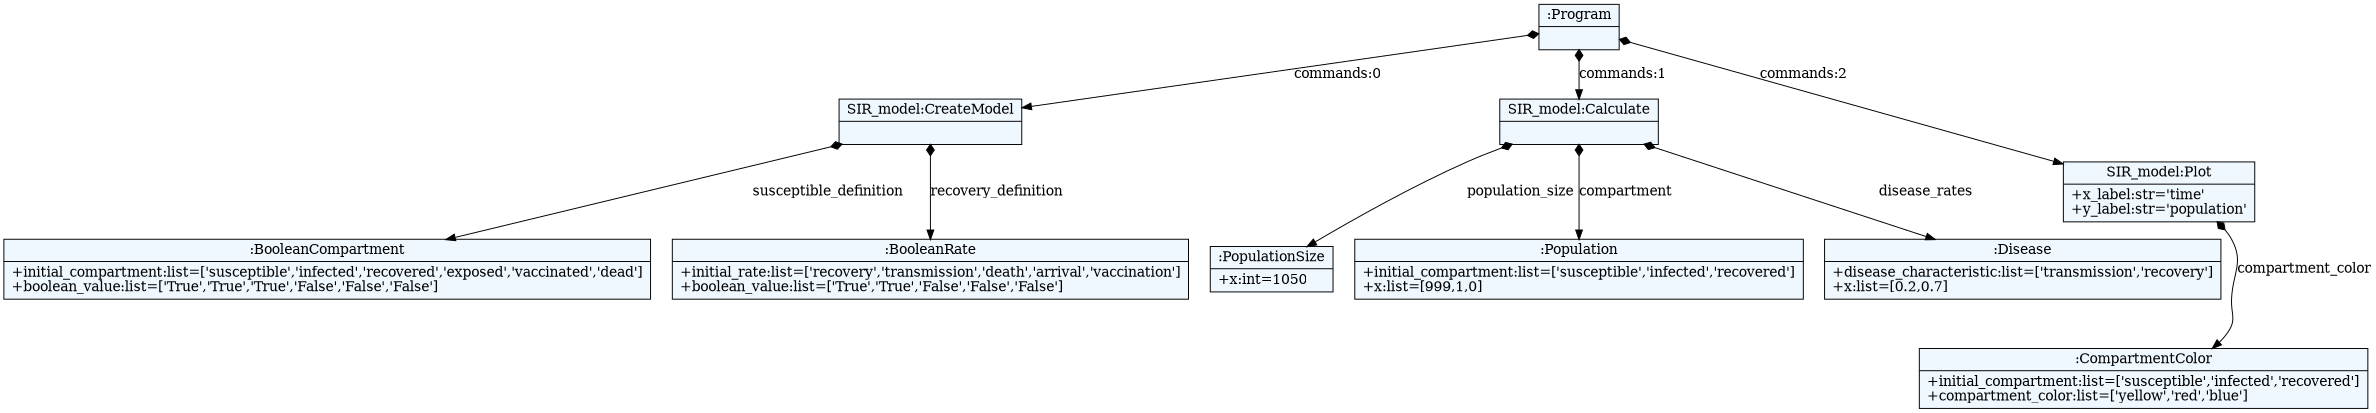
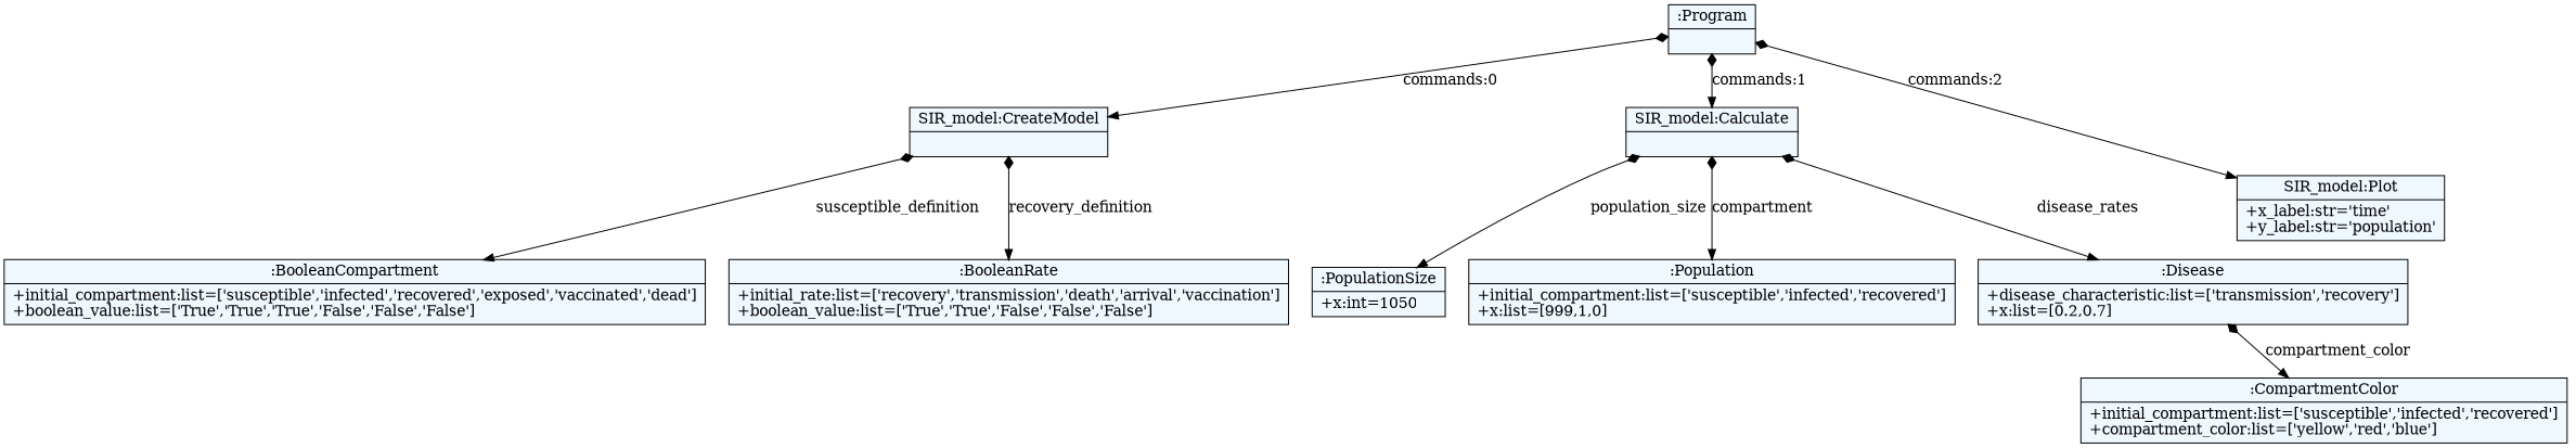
  digraph {
    fontname="Bitstream Vera Sans"
    fontsize=8
    nodesep=0.3
    node [fillcolor=aliceblue shape=record style=filled]
    edge [arrowtail=diamond dir=both]
    n1 [label="{:Program|}"]
    n2 [label="{SIR_model:CreateModel|}"]
    n3 [label="{SIR_model:Calculate|}"]
    n4 [label="{SIR_model:Plot|+x_label:str='time'\l+y_label:str='population'\l}"]
    n5 [label="{:BooleanCompartment|+initial_compartment:list=['susceptible','infected','recovered','exposed','vaccinated','dead']\l+boolean_value:list=['True','True','True','False','False','False']\l}"]
    n6 [label="{:BooleanRate|+initial_rate:list=['recovery','transmission','death','arrival','vaccination']\l+boolean_value:list=['True','True','False','False','False']\l}"]
    n7 [label="{:PopulationSize|+x:int=1050\l}"]
    n8 [label="{:Population|+initial_compartment:list=['susceptible','infected','recovered']\l+x:list=[999,1,0]\l}"]
    n9 [label="{:Disease|+disease_characteristic:list=['transmission','recovery']\l+x:list=[0.2,0.7]\l}"]
    n10 [label="{:CompartmentColor|+initial_compartment:list=['susceptible','infected','recovered']\l+compartment_color:list=['yellow','red','blue']\l}"]
    n1 -> n2 [label="commands:0"]
    n1 -> n3 [label="commands:1"]
    n1 -> n4 [label="commands:2"]
    n2 -> n5 [label=susceptible_definition]
    n2 -> n6 [label=recovery_definition]
    n3 -> n7 [label=population_size]
    n3 -> n8 [label=compartment]
    n3 -> n9 [label=disease_rates]
-   n4 -> n10 [label=compartment_color]
+   n9 -> n10 [label=compartment_color]
  }
